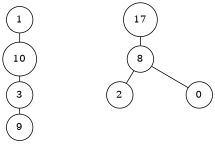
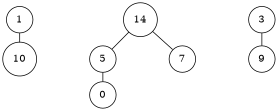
  digraph {
    nodesep=1
    ordering=out
    ranksep=0.1
    node [shape=circle]
    edge [arrowhead=none arrowsize=0.8 arrowtail=none]
    1
    10
-   14 [label=17]
-   8
+   14
+   8 [label=5]
+   7
    3
-   2
    n8 [label=0]
    9
    1 -> 10
-   10 -> 3
    14 -> 8
-   8 -> 2
+   14 -> 7
    8 -> n8
    3 -> 9
  }
